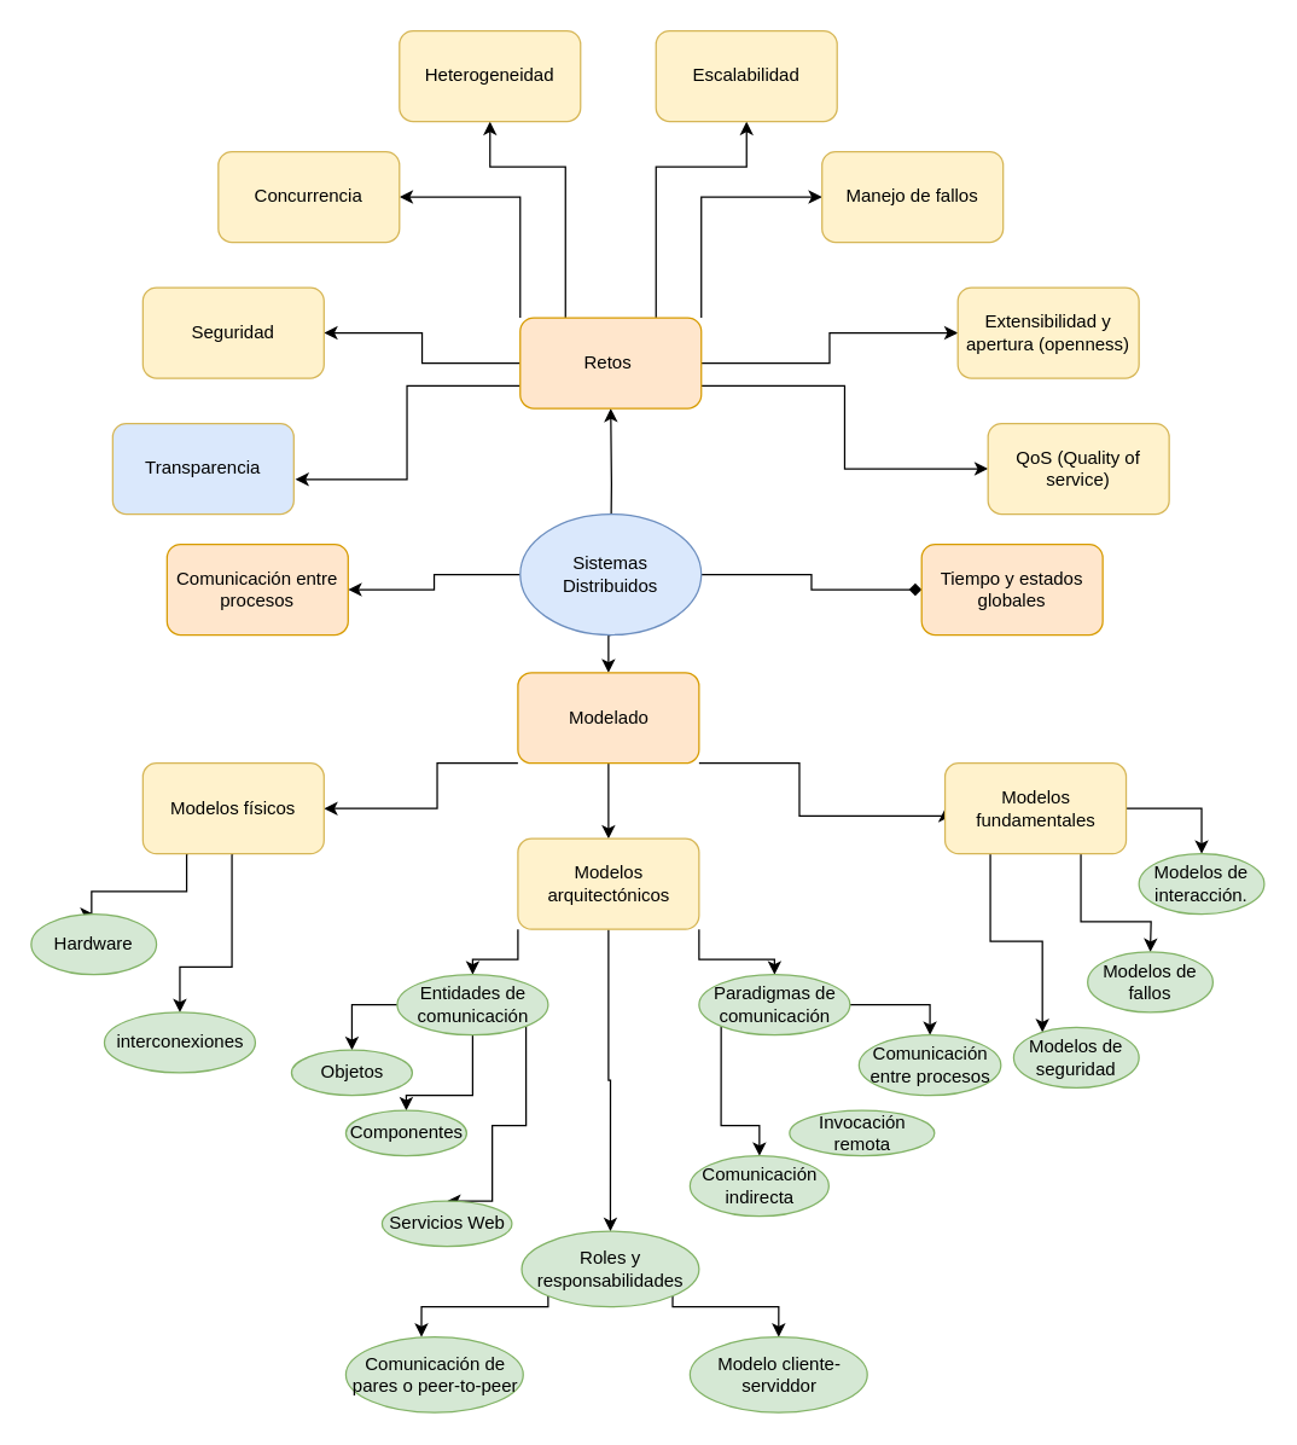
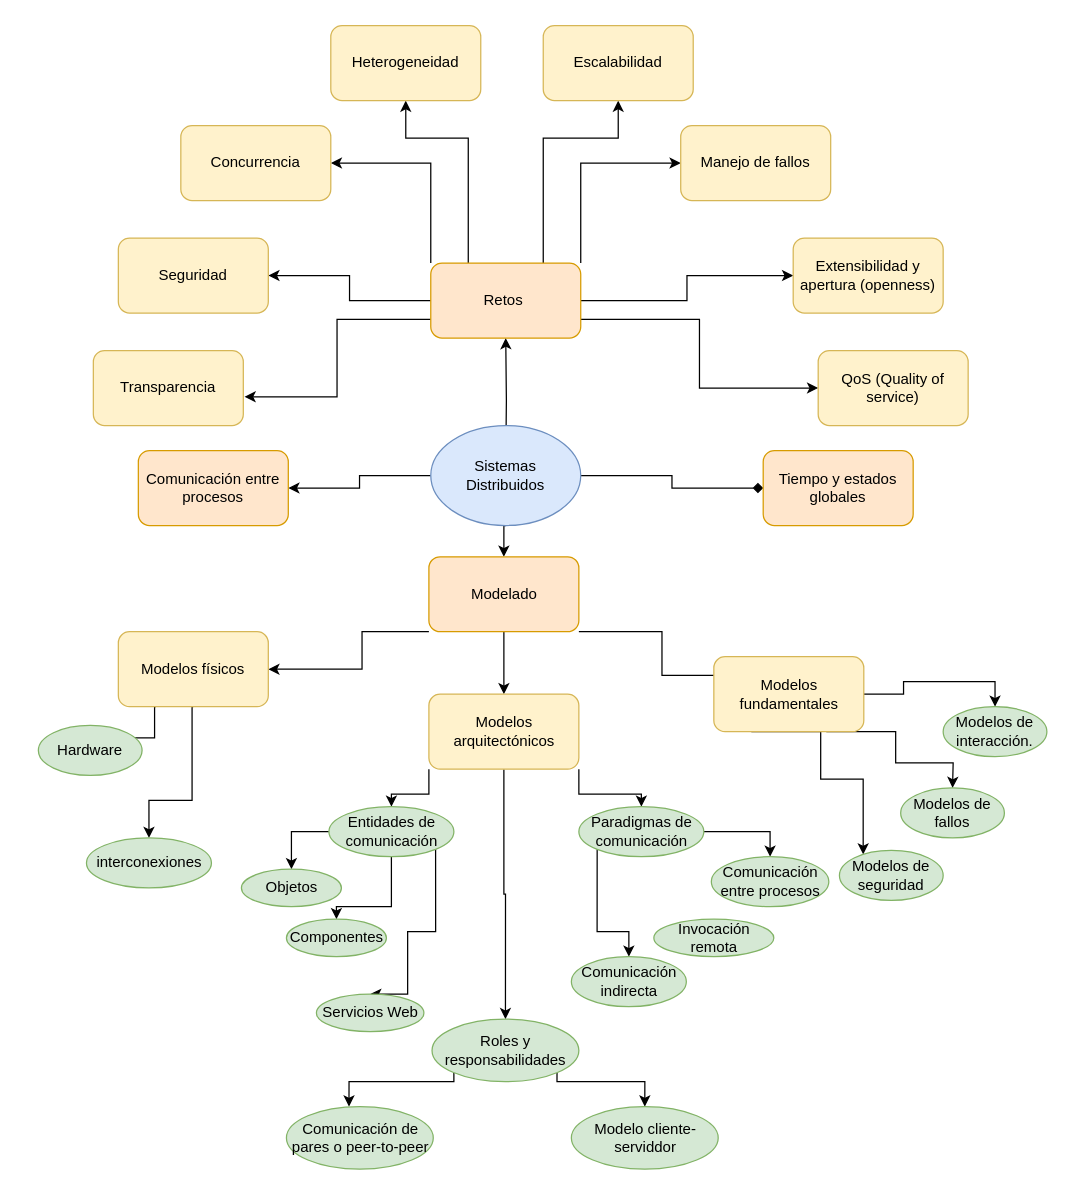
  <mxCell id="0" />
  <mxCell id="1" parent="0" />
  <mxCell id="2" value="" style="edgeStyle=orthogonalEdgeStyle;rounded=0;orthogonalLoop=1;jettySize=auto;html=1;" parent="1" target="15" edge="1"><mxGeometry relative="1" as="geometry"><mxPoint x="404" y="370" as="sourcePoint" /></mxGeometry></mxCell>
  <mxCell id="3" style="edgeStyle=orthogonalEdgeStyle;rounded=0;orthogonalLoop=1;jettySize=auto;html=1;exitX=0.5;exitY=1;exitDx=0;exitDy=0;entryX=0.5;entryY=0;entryDx=0;entryDy=0;" parent="1" source="6" target="29" edge="1"><mxGeometry relative="1" as="geometry" /></mxCell>
  <mxCell id="4" style="edgeStyle=orthogonalEdgeStyle;rounded=0;orthogonalLoop=1;jettySize=auto;html=1;exitX=0;exitY=0.5;exitDx=0;exitDy=0;" parent="1" source="6" target="24" edge="1"><mxGeometry relative="1" as="geometry" /></mxCell>
  <mxCell id="5" style="edgeStyle=orthogonalEdgeStyle;rounded=0;orthogonalLoop=1;jettySize=auto;html=1;exitX=1;exitY=0.5;exitDx=0;exitDy=0;entryX=0;entryY=0.5;entryDx=0;entryDy=0;endArrow=diamond;" parent="1" source="6" target="25" edge="1"><mxGeometry relative="1" as="geometry" /></mxCell>
  <mxCell id="6" value="Sistemas &lt;br&gt;Distribuidos" style="ellipse;whiteSpace=wrap;html=1;fillColor=#dae8fc;strokeColor=#6c8ebf;" parent="1" vertex="1"><mxGeometry x="344" y="340" width="120" height="80" as="geometry" /></mxCell>
  <mxCell id="7" style="edgeStyle=orthogonalEdgeStyle;rounded=0;orthogonalLoop=1;jettySize=auto;html=1;exitX=0;exitY=0.5;exitDx=0;exitDy=0;entryX=1;entryY=0.5;entryDx=0;entryDy=0;" parent="1" source="15" target="21" edge="1"><mxGeometry relative="1" as="geometry" /></mxCell>
  <mxCell id="8" style="edgeStyle=orthogonalEdgeStyle;rounded=0;orthogonalLoop=1;jettySize=auto;html=1;exitX=0;exitY=0.75;exitDx=0;exitDy=0;entryX=1.008;entryY=0.617;entryDx=0;entryDy=0;entryPerimeter=0;" parent="1" source="15" target="22" edge="1"><mxGeometry relative="1" as="geometry" /></mxCell>
  <mxCell id="9" style="edgeStyle=orthogonalEdgeStyle;rounded=0;orthogonalLoop=1;jettySize=auto;html=1;exitX=0;exitY=0;exitDx=0;exitDy=0;entryX=1;entryY=0.5;entryDx=0;entryDy=0;" parent="1" source="15" target="20" edge="1"><mxGeometry relative="1" as="geometry" /></mxCell>
  <mxCell id="10" style="edgeStyle=orthogonalEdgeStyle;rounded=0;orthogonalLoop=1;jettySize=auto;html=1;exitX=0.25;exitY=0;exitDx=0;exitDy=0;entryX=0.5;entryY=1;entryDx=0;entryDy=0;" parent="1" source="15" target="16" edge="1"><mxGeometry relative="1" as="geometry"><Array as="points"><mxPoint x="374" y="110" /><mxPoint x="324" y="110" /></Array></mxGeometry></mxCell>
  <mxCell id="11" style="edgeStyle=orthogonalEdgeStyle;rounded=0;orthogonalLoop=1;jettySize=auto;html=1;exitX=0.75;exitY=0;exitDx=0;exitDy=0;entryX=0.5;entryY=1;entryDx=0;entryDy=0;" parent="1" source="15" target="17" edge="1"><mxGeometry relative="1" as="geometry"><Array as="points"><mxPoint x="434" y="110" /><mxPoint x="494" y="110" /></Array></mxGeometry></mxCell>
  <mxCell id="12" style="edgeStyle=orthogonalEdgeStyle;rounded=0;orthogonalLoop=1;jettySize=auto;html=1;exitX=1;exitY=0;exitDx=0;exitDy=0;entryX=0;entryY=0.5;entryDx=0;entryDy=0;" parent="1" source="15" target="18" edge="1"><mxGeometry relative="1" as="geometry" /></mxCell>
  <mxCell id="13" style="edgeStyle=orthogonalEdgeStyle;rounded=0;orthogonalLoop=1;jettySize=auto;html=1;exitX=1;exitY=0.5;exitDx=0;exitDy=0;entryX=0;entryY=0.5;entryDx=0;entryDy=0;" parent="1" source="15" target="19" edge="1"><mxGeometry relative="1" as="geometry" /></mxCell>
  <mxCell id="14" style="edgeStyle=orthogonalEdgeStyle;rounded=0;orthogonalLoop=1;jettySize=auto;html=1;exitX=1;exitY=0.75;exitDx=0;exitDy=0;entryX=0;entryY=0.5;entryDx=0;entryDy=0;" parent="1" source="15" target="23" edge="1"><mxGeometry relative="1" as="geometry" /></mxCell>
  <mxCell id="15" value="Retos&amp;nbsp;" style="rounded=1;whiteSpace=wrap;html=1;fillColor=#ffe6cc;strokeColor=#d79b00;" parent="1" vertex="1"><mxGeometry x="344" y="210" width="120" height="60" as="geometry" /></mxCell>
  <mxCell id="16" value="Heterogeneidad" style="rounded=1;whiteSpace=wrap;html=1;fillColor=#fff2cc;strokeColor=#d6b656;" parent="1" vertex="1"><mxGeometry x="264" y="20" width="120" height="60" as="geometry" /></mxCell>
  <mxCell id="17" value="Escalabilidad" style="rounded=1;whiteSpace=wrap;html=1;fillColor=#fff2cc;strokeColor=#d6b656;" parent="1" vertex="1"><mxGeometry x="434" y="20" width="120" height="60" as="geometry" /></mxCell>
  <mxCell id="18" value="Manejo de fallos" style="rounded=1;whiteSpace=wrap;html=1;fillColor=#fff2cc;strokeColor=#d6b656;" parent="1" vertex="1"><mxGeometry x="544" y="100" width="120" height="60" as="geometry" /></mxCell>
  <mxCell id="19" value="Extensibilidad y apertura (openness)" style="rounded=1;whiteSpace=wrap;html=1;fillColor=#fff2cc;strokeColor=#d6b656;" parent="1" vertex="1"><mxGeometry x="634" y="190" width="120" height="60" as="geometry" /></mxCell>
  <mxCell id="20" value="Concurrencia" style="rounded=1;whiteSpace=wrap;html=1;fillColor=#fff2cc;strokeColor=#d6b656;" parent="1" vertex="1"><mxGeometry x="144" y="100" width="120" height="60" as="geometry" /></mxCell>
  <mxCell id="21" value="Seguridad" style="rounded=1;whiteSpace=wrap;html=1;fillColor=#fff2cc;strokeColor=#d6b656;" parent="1" vertex="1"><mxGeometry x="94" y="190" width="120" height="60" as="geometry" /></mxCell>
- <mxCell id="22" value="Transparencia" style="rounded=1;whiteSpace=wrap;html=1;fillColor=#dae8fc;strokeColor=#d6b656;" parent="1" vertex="1"><mxGeometry x="74" y="280" width="120" height="60" as="geometry" /></mxCell>
+ <mxCell id="22" value="Transparencia" style="rounded=1;whiteSpace=wrap;html=1;fillColor=#fff2cc;strokeColor=#d6b656;" parent="1" vertex="1"><mxGeometry x="74" y="280" width="120" height="60" as="geometry" /></mxCell>
  <mxCell id="23" value="QoS (Quality of service)" style="rounded=1;whiteSpace=wrap;html=1;fillColor=#fff2cc;strokeColor=#d6b656;" parent="1" vertex="1"><mxGeometry x="654" y="280" width="120" height="60" as="geometry" /></mxCell>
  <mxCell id="24" value="Comunicación entre procesos" style="rounded=1;whiteSpace=wrap;html=1;fillColor=#ffe6cc;strokeColor=#d79b00;" parent="1" vertex="1"><mxGeometry x="110" y="360" width="120" height="60" as="geometry" /></mxCell>
  <mxCell id="25" value="Tiempo y estados globales" style="rounded=1;whiteSpace=wrap;html=1;fillColor=#ffe6cc;strokeColor=#d79b00;" parent="1" vertex="1"><mxGeometry x="610" y="360" width="120" height="60" as="geometry" /></mxCell>
  <mxCell id="26" style="edgeStyle=orthogonalEdgeStyle;rounded=0;orthogonalLoop=1;jettySize=auto;html=1;exitX=0;exitY=1;exitDx=0;exitDy=0;entryX=1;entryY=0.5;entryDx=0;entryDy=0;" parent="1" source="29" target="32" edge="1"><mxGeometry relative="1" as="geometry"><Array as="points"><mxPoint x="289" y="505" /><mxPoint x="289" y="535" /></Array></mxGeometry></mxCell>
  <mxCell id="27" style="edgeStyle=orthogonalEdgeStyle;rounded=0;orthogonalLoop=1;jettySize=auto;html=1;exitX=1;exitY=1;exitDx=0;exitDy=0;entryX=0;entryY=0.5;entryDx=0;entryDy=0;" parent="1" source="29" target="36" edge="1"><mxGeometry relative="1" as="geometry"><Array as="points"><mxPoint x="529" y="505" /><mxPoint x="529" y="540" /><mxPoint x="626" y="540" /></Array></mxGeometry></mxCell>
  <mxCell id="28" style="edgeStyle=orthogonalEdgeStyle;rounded=0;orthogonalLoop=1;jettySize=auto;html=1;exitX=0.5;exitY=1;exitDx=0;exitDy=0;entryX=0.5;entryY=0;entryDx=0;entryDy=0;" parent="1" source="29" target="40" edge="1"><mxGeometry relative="1" as="geometry" /></mxCell>
  <mxCell id="29" value="Modelado" style="rounded=1;whiteSpace=wrap;html=1;fillColor=#ffe6cc;strokeColor=#d79b00;" parent="1" vertex="1"><mxGeometry x="342.5" y="445" width="120" height="60" as="geometry" /></mxCell>
  <mxCell id="30" style="edgeStyle=orthogonalEdgeStyle;rounded=0;orthogonalLoop=1;jettySize=auto;html=1;exitX=0.25;exitY=1;exitDx=0;exitDy=0;entryX=0.5;entryY=0;entryDx=0;entryDy=0;" parent="1" source="32" target="45" edge="1"><mxGeometry relative="1" as="geometry"><mxPoint x="60" y="675" as="targetPoint" /><Array as="points"><mxPoint x="123" y="565" /><mxPoint x="123" y="590" /><mxPoint x="60" y="590" /><mxPoint x="60" y="605" /></Array></mxGeometry></mxCell>
  <mxCell id="31" style="edgeStyle=orthogonalEdgeStyle;rounded=0;orthogonalLoop=1;jettySize=auto;html=1;exitX=0.5;exitY=1;exitDx=0;exitDy=0;entryX=0.5;entryY=0;entryDx=0;entryDy=0;" parent="1" source="32" target="44" edge="1"><mxGeometry relative="1" as="geometry"><Array as="points"><mxPoint x="153" y="565" /><mxPoint x="153" y="640" /><mxPoint x="119" y="640" /></Array></mxGeometry></mxCell>
  <mxCell id="32" value="Modelos físicos" style="rounded=1;whiteSpace=wrap;html=1;fillColor=#fff2cc;strokeColor=#d6b656;" parent="1" vertex="1"><mxGeometry x="94" y="505" width="120" height="60" as="geometry" /></mxCell>
  <mxCell id="33" style="edgeStyle=orthogonalEdgeStyle;rounded=0;orthogonalLoop=1;jettySize=auto;html=1;exitX=1;exitY=0.5;exitDx=0;exitDy=0;entryX=0.5;entryY=0;entryDx=0;entryDy=0;" parent="1" source="36" target="41" edge="1"><mxGeometry relative="1" as="geometry" /></mxCell>
  <mxCell id="34" style="edgeStyle=orthogonalEdgeStyle;rounded=0;orthogonalLoop=1;jettySize=auto;html=1;exitX=0.75;exitY=1;exitDx=0;exitDy=0;" parent="1" source="36" target="42" edge="1"><mxGeometry relative="1" as="geometry"><Array as="points"><mxPoint x="716" y="610" /><mxPoint x="762" y="610" /></Array></mxGeometry></mxCell>
  <mxCell id="35" style="edgeStyle=orthogonalEdgeStyle;rounded=0;orthogonalLoop=1;jettySize=auto;html=1;exitX=0.25;exitY=1;exitDx=0;exitDy=0;" parent="1" source="36" target="43" edge="1"><mxGeometry relative="1" as="geometry"><Array as="points"><mxPoint x="656" y="623" /><mxPoint x="690" y="623" /></Array></mxGeometry></mxCell>
- <mxCell id="36" value="Modelos fundamentales" style="rounded=1;whiteSpace=wrap;html=1;fillColor=#fff2cc;strokeColor=#d6b656;" parent="1" vertex="1"><mxGeometry x="625.5" y="505" width="120" height="60" as="geometry" /></mxCell>
+ <mxCell id="36" value="Modelos fundamentales" style="rounded=1;whiteSpace=wrap;html=1;fillColor=#fff2cc;strokeColor=#d6b656;" parent="1" vertex="1"><mxGeometry x="570.5" y="525" width="120" height="60" as="geometry" /></mxCell>
  <mxCell id="37" style="edgeStyle=orthogonalEdgeStyle;rounded=0;orthogonalLoop=1;jettySize=auto;html=1;exitX=0.5;exitY=1;exitDx=0;exitDy=0;entryX=0.5;entryY=0;entryDx=0;entryDy=0;" parent="1" source="40" target="55" edge="1"><mxGeometry relative="1" as="geometry" /></mxCell>
  <mxCell id="38" style="edgeStyle=orthogonalEdgeStyle;rounded=0;orthogonalLoop=1;jettySize=auto;html=1;exitX=0;exitY=1;exitDx=0;exitDy=0;entryX=0.5;entryY=0;entryDx=0;entryDy=0;" parent="1" source="40" target="52" edge="1"><mxGeometry relative="1" as="geometry"><Array as="points"><mxPoint x="342.5" y="635" /><mxPoint x="312.5" y="635" /></Array></mxGeometry></mxCell>
  <mxCell id="39" style="edgeStyle=orthogonalEdgeStyle;rounded=0;orthogonalLoop=1;jettySize=auto;html=1;exitX=1;exitY=1;exitDx=0;exitDy=0;entryX=0.5;entryY=0;entryDx=0;entryDy=0;" parent="1" source="40" target="48" edge="1"><mxGeometry relative="1" as="geometry"><Array as="points"><mxPoint x="462.5" y="635" /><mxPoint x="512.5" y="635" /></Array></mxGeometry></mxCell>
  <mxCell id="40" value="Modelos arquitectónicos" style="rounded=1;whiteSpace=wrap;html=1;fillColor=#fff2cc;strokeColor=#d6b656;" parent="1" vertex="1"><mxGeometry x="342.5" y="555" width="120" height="60" as="geometry" /></mxCell>
  <mxCell id="41" value="Modelos de interacción." style="ellipse;whiteSpace=wrap;html=1;fillColor=#d5e8d4;strokeColor=#82b366;" parent="1" vertex="1"><mxGeometry x="754" y="565" width="83" height="40" as="geometry" /></mxCell>
  <mxCell id="42" value="Modelos de fallos" style="ellipse;whiteSpace=wrap;html=1;fillColor=#d5e8d4;strokeColor=#82b366;" parent="1" vertex="1"><mxGeometry x="720" y="630" width="83" height="40" as="geometry" /></mxCell>
  <mxCell id="43" value="Modelos de seguridad" style="ellipse;whiteSpace=wrap;html=1;fillColor=#d5e8d4;strokeColor=#82b366;" parent="1" vertex="1"><mxGeometry x="671" y="680" width="83" height="40" as="geometry" /></mxCell>
  <mxCell id="44" value="interconexiones" style="ellipse;whiteSpace=wrap;html=1;fillColor=#d5e8d4;strokeColor=#82b366;" parent="1" vertex="1"><mxGeometry x="68.5" y="670" width="100" height="40" as="geometry" /></mxCell>
- <mxCell id="45" value="Hardware" style="ellipse;whiteSpace=wrap;html=1;fillColor=#d5e8d4;strokeColor=#82b366;" parent="1" vertex="1"><mxGeometry x="20" y="605" width="83" height="40" as="geometry" /></mxCell>
+ <mxCell id="45" value="Hardware" style="ellipse;whiteSpace=wrap;html=1;fillColor=#d5e8d4;strokeColor=#82b366;" parent="1" vertex="1"><mxGeometry x="30" y="580" width="83" height="40" as="geometry" /></mxCell>
  <mxCell id="46" style="edgeStyle=orthogonalEdgeStyle;rounded=0;orthogonalLoop=1;jettySize=auto;html=1;exitX=1;exitY=0.5;exitDx=0;exitDy=0;entryX=0.5;entryY=0;entryDx=0;entryDy=0;" parent="1" source="48" target="59" edge="1"><mxGeometry relative="1" as="geometry" /></mxCell>
  <mxCell id="47" style="edgeStyle=orthogonalEdgeStyle;rounded=0;orthogonalLoop=1;jettySize=auto;html=1;exitX=0;exitY=1;exitDx=0;exitDy=0;entryX=0.5;entryY=0;entryDx=0;entryDy=0;" parent="1" source="48" target="61" edge="1"><mxGeometry relative="1" as="geometry"><Array as="points"><mxPoint x="477.5" y="745" /><mxPoint x="502.5" y="745" /></Array></mxGeometry></mxCell>
  <mxCell id="48" value="Paradigmas de comunicación" style="ellipse;whiteSpace=wrap;html=1;fillColor=#d5e8d4;strokeColor=#82b366;" parent="1" vertex="1"><mxGeometry x="462.5" y="645" width="100" height="40" as="geometry" /></mxCell>
  <mxCell id="49" style="edgeStyle=orthogonalEdgeStyle;rounded=0;orthogonalLoop=1;jettySize=auto;html=1;exitX=0;exitY=0.5;exitDx=0;exitDy=0;entryX=0.5;entryY=0;entryDx=0;entryDy=0;" parent="1" source="52" target="56" edge="1"><mxGeometry relative="1" as="geometry" /></mxCell>
  <mxCell id="50" style="edgeStyle=orthogonalEdgeStyle;rounded=0;orthogonalLoop=1;jettySize=auto;html=1;exitX=0.5;exitY=1;exitDx=0;exitDy=0;entryX=0.5;entryY=0;entryDx=0;entryDy=0;" parent="1" source="52" target="57" edge="1"><mxGeometry relative="1" as="geometry"><Array as="points"><mxPoint x="312.5" y="725" /><mxPoint x="268.5" y="725" /></Array></mxGeometry></mxCell>
  <mxCell id="51" style="edgeStyle=orthogonalEdgeStyle;rounded=0;orthogonalLoop=1;jettySize=auto;html=1;exitX=1;exitY=1;exitDx=0;exitDy=0;entryX=0.5;entryY=0;entryDx=0;entryDy=0;" parent="1" source="52" target="58" edge="1"><mxGeometry relative="1" as="geometry"><Array as="points"><mxPoint x="347.5" y="745" /><mxPoint x="325.5" y="745" /></Array></mxGeometry></mxCell>
  <mxCell id="52" value="Entidades de comunicación" style="ellipse;whiteSpace=wrap;html=1;fillColor=#d5e8d4;strokeColor=#82b366;" parent="1" vertex="1"><mxGeometry x="262.5" y="645" width="100" height="40" as="geometry" /></mxCell>
  <mxCell id="53" style="edgeStyle=orthogonalEdgeStyle;rounded=0;orthogonalLoop=1;jettySize=auto;html=1;exitX=0;exitY=1;exitDx=0;exitDy=0;entryX=0.426;entryY=0;entryDx=0;entryDy=0;entryPerimeter=0;" parent="1" source="55" target="63" edge="1"><mxGeometry relative="1" as="geometry"><Array as="points"><mxPoint x="362.5" y="865" /><mxPoint x="278.5" y="865" /></Array></mxGeometry></mxCell>
  <mxCell id="54" style="edgeStyle=orthogonalEdgeStyle;rounded=0;orthogonalLoop=1;jettySize=auto;html=1;exitX=1;exitY=1;exitDx=0;exitDy=0;entryX=0.5;entryY=0;entryDx=0;entryDy=0;" parent="1" source="55" target="62" edge="1"><mxGeometry relative="1" as="geometry"><Array as="points"><mxPoint x="445.5" y="865" /><mxPoint x="515.5" y="865" /></Array></mxGeometry></mxCell>
  <mxCell id="55" value="Roles y responsabilidades" style="ellipse;whiteSpace=wrap;html=1;fillColor=#d5e8d4;strokeColor=#82b366;" parent="1" vertex="1"><mxGeometry x="345" y="815" width="117.5" height="50" as="geometry" /></mxCell>
  <mxCell id="56" value="Objetos" style="ellipse;whiteSpace=wrap;html=1;fillColor=#d5e8d4;strokeColor=#82b366;" parent="1" vertex="1"><mxGeometry x="192.5" y="695" width="80" height="30" as="geometry" /></mxCell>
  <mxCell id="57" value="Componentes" style="ellipse;whiteSpace=wrap;html=1;fillColor=#d5e8d4;strokeColor=#82b366;" parent="1" vertex="1"><mxGeometry x="228.5" y="735" width="80" height="30" as="geometry" /></mxCell>
  <mxCell id="58" value="Servicios Web" style="ellipse;whiteSpace=wrap;html=1;fillColor=#d5e8d4;strokeColor=#82b366;" parent="1" vertex="1"><mxGeometry x="252.5" y="795" width="86" height="30" as="geometry" /></mxCell>
  <mxCell id="59" value="Comunicación entre procesos" style="ellipse;whiteSpace=wrap;html=1;fillColor=#d5e8d4;strokeColor=#82b366;" parent="1" vertex="1"><mxGeometry x="568.5" y="685" width="94" height="40" as="geometry" /></mxCell>
  <mxCell id="60" value="Invocación remota" style="ellipse;whiteSpace=wrap;html=1;fillColor=#d5e8d4;strokeColor=#82b366;" parent="1" vertex="1"><mxGeometry x="522.5" y="735" width="96" height="30" as="geometry" /></mxCell>
  <mxCell id="61" value="Comunicación indirecta" style="ellipse;whiteSpace=wrap;html=1;fillColor=#d5e8d4;strokeColor=#82b366;" parent="1" vertex="1"><mxGeometry x="456.5" y="765" width="92" height="40" as="geometry" /></mxCell>
  <mxCell id="62" value="Modelo cliente-serviddor" style="ellipse;whiteSpace=wrap;html=1;fillColor=#d5e8d4;strokeColor=#82b366;" parent="1" vertex="1"><mxGeometry x="456.5" y="885" width="117.5" height="50" as="geometry" /></mxCell>
  <mxCell id="63" value="Comunicación de pares o peer-to-peer" style="ellipse;whiteSpace=wrap;html=1;fillColor=#d5e8d4;strokeColor=#82b366;" parent="1" vertex="1"><mxGeometry x="228.5" y="885" width="117.5" height="50" as="geometry" /></mxCell>
